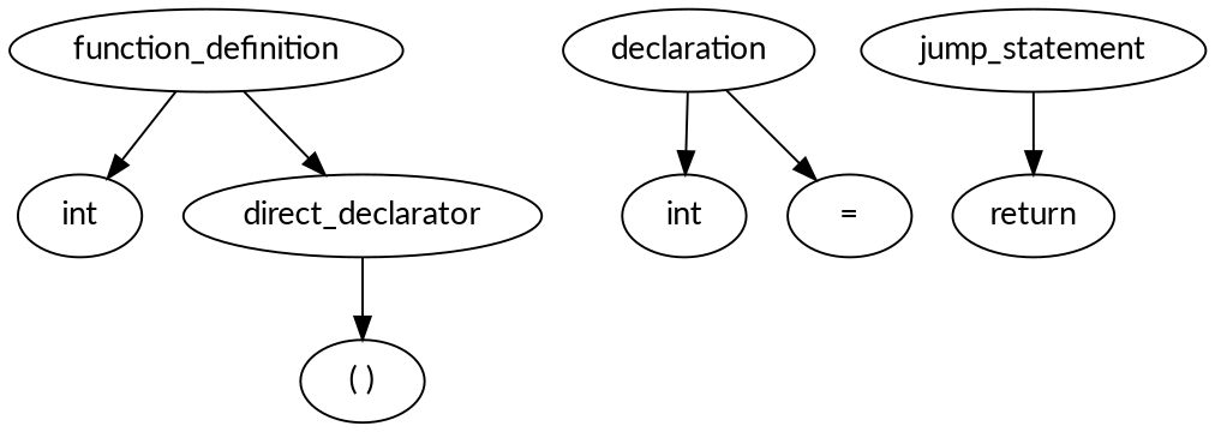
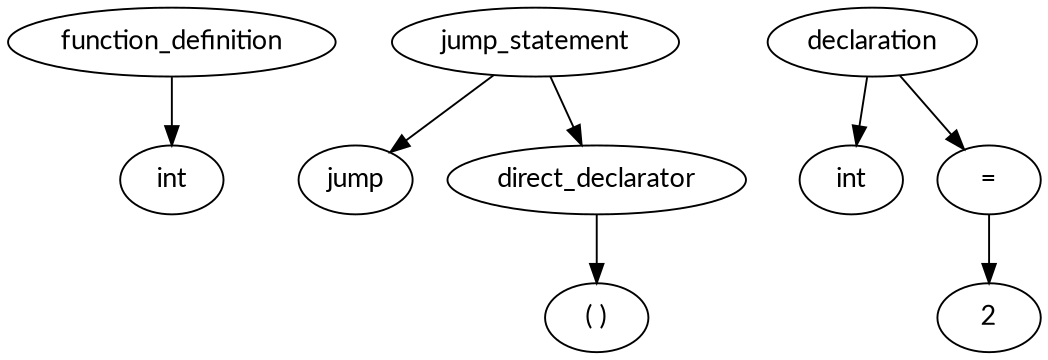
  digraph {
    fontname=Lato
    ordering=out
    node [fontname=Lato]
    edge [fontname=Lato]
    n1 [label=int]
    n2 [label=direct_declarator]
    n3 [label="( )"]
    n4 [label=int]
+   n5 [label=2]
    n6 [label="="]
    n7 [label=declaration]
-   n8 [label=return]
+   n8 [label=jump]
    n9 [label=jump_statement]
    n10 [label=function_definition]
    n2 -> n3
+   n6 -> n5
    n7 -> n4
    n7 -> n6
    n9 -> n8
    n10 -> n1
-   n10 -> n2
+   n9 -> n2
  }
